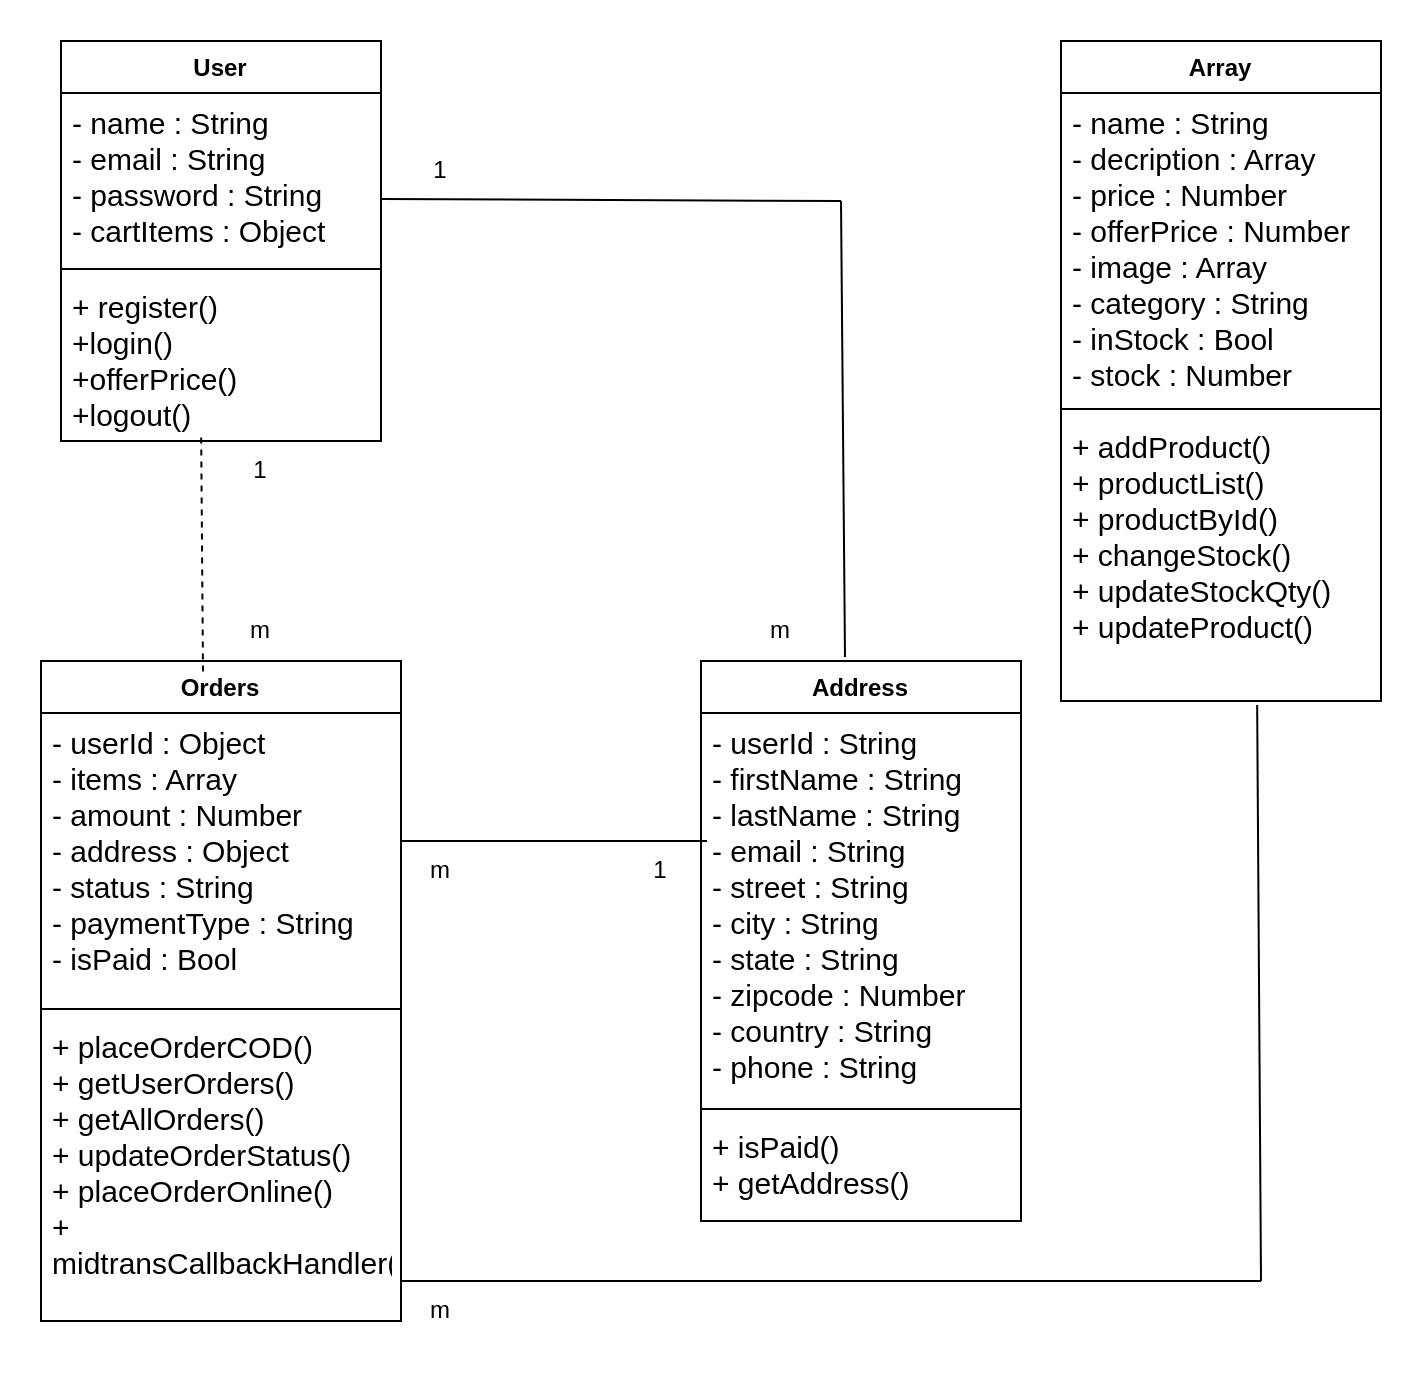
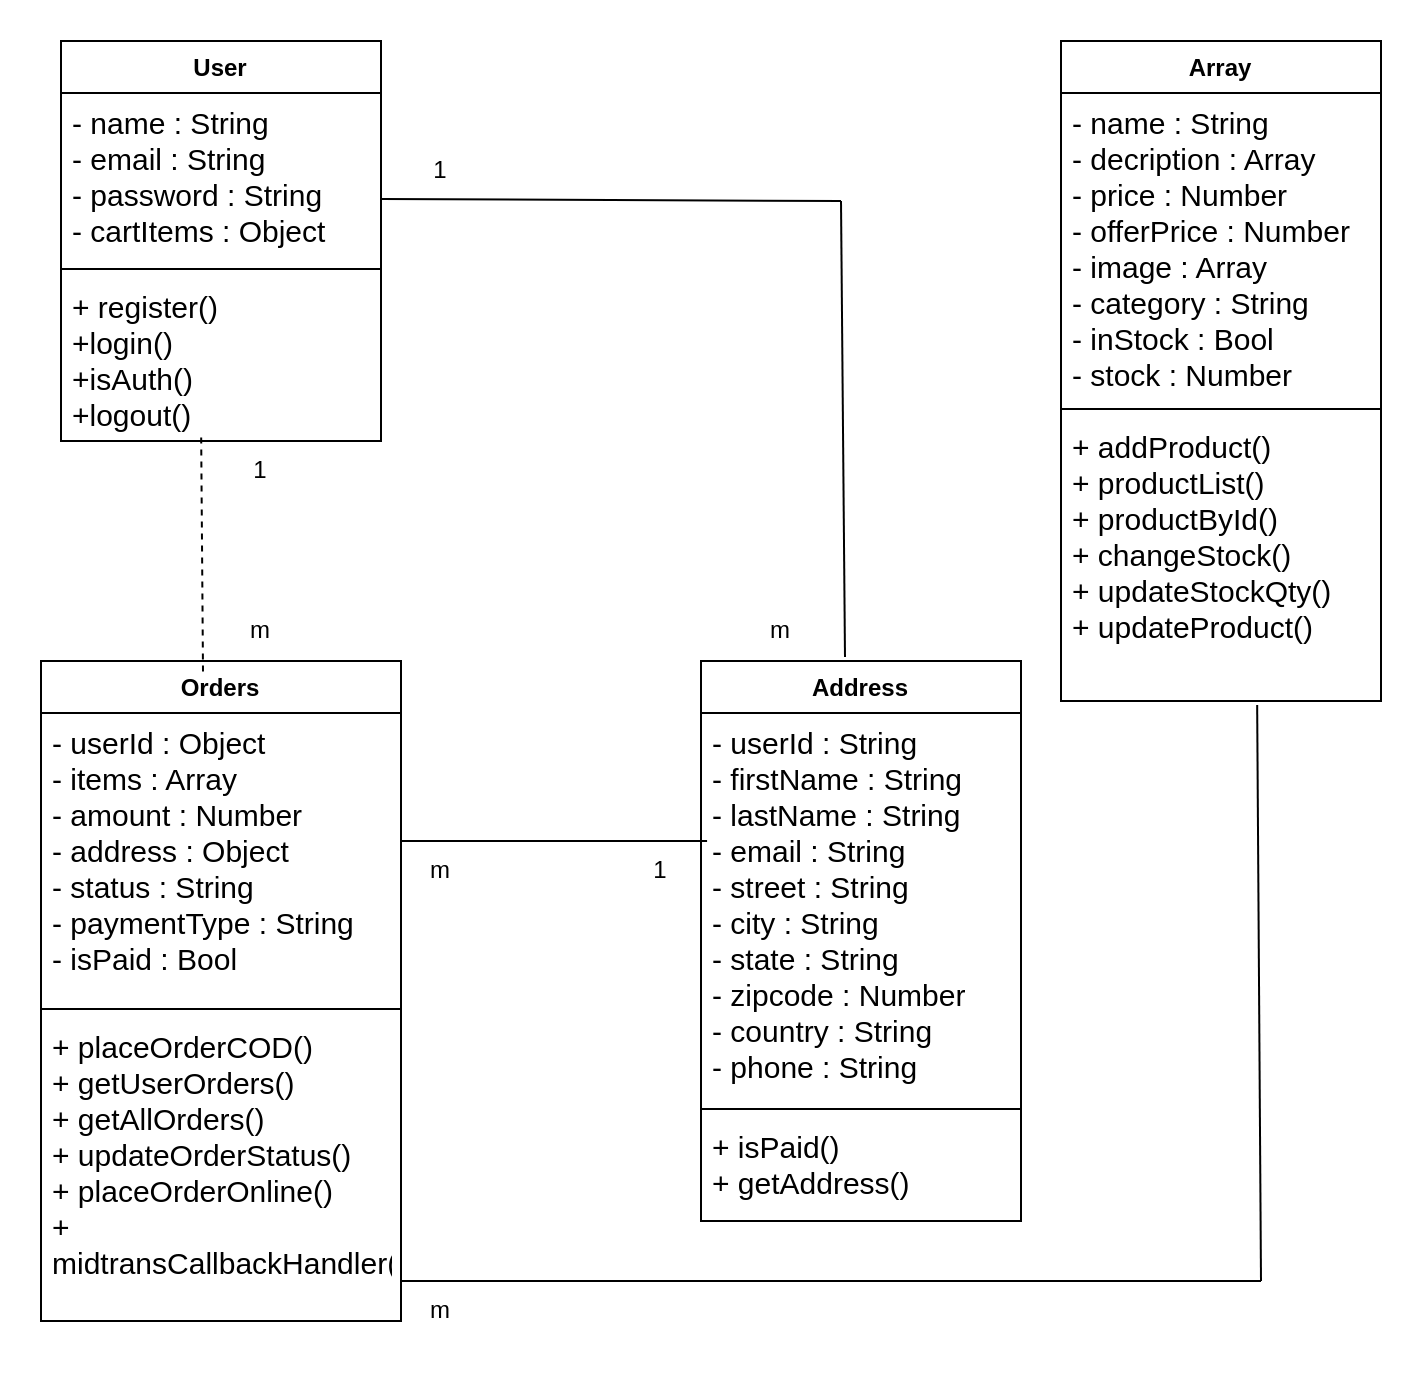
  <mxCell id="0" />
  <mxCell id="1" parent="0" />
  <mxCell id="2" value="User" style="swimlane;fontStyle=1;align=center;verticalAlign=top;childLayout=stackLayout;horizontal=1;startSize=26;horizontalStack=0;resizeParent=1;resizeParentMax=0;resizeLast=0;collapsible=1;marginBottom=0;whiteSpace=wrap;html=1;" parent="1" vertex="1"><mxGeometry x="30" y="20" width="160" height="200" as="geometry" /></mxCell>
  <mxCell id="3" value="&lt;font style=&quot;font-size: 15px;&quot;&gt;- name : String&lt;/font&gt;&lt;div&gt;&lt;font style=&quot;font-size: 15px;&quot;&gt;- email : String&lt;/font&gt;&lt;/div&gt;&lt;div&gt;&lt;font style=&quot;font-size: 15px;&quot;&gt;- password : String&lt;/font&gt;&lt;/div&gt;&lt;div&gt;&lt;font style=&quot;font-size: 15px;&quot;&gt;- cartItems : Object&lt;/font&gt;&lt;/div&gt;" style="text;strokeColor=none;fillColor=none;align=left;verticalAlign=top;spacingLeft=4;spacingRight=4;overflow=hidden;rotatable=0;points=[[0,0.5],[1,0.5]];portConstraint=eastwest;whiteSpace=wrap;html=1;" parent="2" vertex="1"><mxGeometry y="26" width="160" height="84" as="geometry" /></mxCell>
  <mxCell id="4" value="" style="line;strokeWidth=1;fillColor=none;align=left;verticalAlign=middle;spacingTop=-1;spacingLeft=3;spacingRight=3;rotatable=0;labelPosition=right;points=[];portConstraint=eastwest;strokeColor=inherit;" parent="2" vertex="1"><mxGeometry y="110" width="160" height="8" as="geometry" /></mxCell>
- <mxCell id="5" value="&lt;font style=&quot;font-size: 15px;&quot;&gt;+ register()&lt;/font&gt;&lt;div&gt;&lt;font style=&quot;font-size: 15px;&quot;&gt;+login()&lt;/font&gt;&lt;/div&gt;&lt;div&gt;&lt;font style=&quot;font-size: 15px;&quot;&gt;+offerPrice()&lt;/font&gt;&lt;/div&gt;&lt;div&gt;&lt;font style=&quot;font-size: 15px;&quot;&gt;+logout()&lt;/font&gt;&lt;/div&gt;" style="text;strokeColor=none;fillColor=none;align=left;verticalAlign=top;spacingLeft=4;spacingRight=4;overflow=hidden;rotatable=0;points=[[0,0.5],[1,0.5]];portConstraint=eastwest;whiteSpace=wrap;html=1;" parent="2" vertex="1"><mxGeometry y="118" width="160" height="82" as="geometry" /></mxCell>
+ <mxCell id="5" value="&lt;font style=&quot;font-size: 15px;&quot;&gt;+ register()&lt;/font&gt;&lt;div&gt;&lt;font style=&quot;font-size: 15px;&quot;&gt;+login()&lt;/font&gt;&lt;/div&gt;&lt;div&gt;&lt;font style=&quot;font-size: 15px;&quot;&gt;+isAuth()&lt;/font&gt;&lt;/div&gt;&lt;div&gt;&lt;font style=&quot;font-size: 15px;&quot;&gt;+logout()&lt;/font&gt;&lt;/div&gt;" style="text;strokeColor=none;fillColor=none;align=left;verticalAlign=top;spacingLeft=4;spacingRight=4;overflow=hidden;rotatable=0;points=[[0,0.5],[1,0.5]];portConstraint=eastwest;whiteSpace=wrap;html=1;" parent="2" vertex="1"><mxGeometry y="118" width="160" height="82" as="geometry" /></mxCell>
  <mxCell id="6" value="Array" style="swimlane;fontStyle=1;align=center;verticalAlign=top;childLayout=stackLayout;horizontal=1;startSize=26;horizontalStack=0;resizeParent=1;resizeParentMax=0;resizeLast=0;collapsible=1;marginBottom=0;whiteSpace=wrap;html=1;" parent="1" vertex="1"><mxGeometry x="530" y="20" width="160" height="330" as="geometry" /></mxCell>
  <mxCell id="7" value="&lt;font style=&quot;font-size: 15px;&quot;&gt;- name : String&lt;br&gt;- decription : Array&lt;/font&gt;&lt;div&gt;&lt;font style=&quot;font-size: 15px;&quot;&gt;- price : Number&lt;/font&gt;&lt;/div&gt;&lt;div&gt;&lt;font style=&quot;font-size: 15px;&quot;&gt;- offerPrice : Number&lt;/font&gt;&lt;/div&gt;&lt;div&gt;&lt;font style=&quot;font-size: 15px;&quot;&gt;- image : Array&lt;br&gt;- category : String&lt;br&gt;- inStock : Bool&lt;/font&gt;&lt;/div&gt;&lt;div&gt;&lt;font style=&quot;font-size: 15px;&quot;&gt;- stock : Number&lt;/font&gt;&lt;/div&gt;" style="text;strokeColor=none;fillColor=none;align=left;verticalAlign=top;spacingLeft=4;spacingRight=4;overflow=hidden;rotatable=0;points=[[0,0.5],[1,0.5]];portConstraint=eastwest;whiteSpace=wrap;html=1;" parent="6" vertex="1"><mxGeometry y="26" width="160" height="154" as="geometry" /></mxCell>
  <mxCell id="8" value="" style="line;strokeWidth=1;fillColor=none;align=left;verticalAlign=middle;spacingTop=-1;spacingLeft=3;spacingRight=3;rotatable=0;labelPosition=right;points=[];portConstraint=eastwest;strokeColor=inherit;" parent="6" vertex="1"><mxGeometry y="180" width="160" height="8" as="geometry" /></mxCell>
  <mxCell id="9" value="&lt;font style=&quot;font-size: 15px;&quot;&gt;+ addProduct()&lt;br&gt;+ productList()&lt;br&gt;+ productById()&lt;br&gt;+ changeStock()&lt;br&gt;+ updateStockQty()&lt;br&gt;+ updateProduct()&lt;/font&gt;" style="text;strokeColor=none;fillColor=none;align=left;verticalAlign=top;spacingLeft=4;spacingRight=4;overflow=hidden;rotatable=0;points=[[0,0.5],[1,0.5]];portConstraint=eastwest;whiteSpace=wrap;html=1;" parent="6" vertex="1"><mxGeometry y="188" width="160" height="142" as="geometry" /></mxCell>
  <mxCell id="10" value="Orders" style="swimlane;fontStyle=1;align=center;verticalAlign=top;childLayout=stackLayout;horizontal=1;startSize=26;horizontalStack=0;resizeParent=1;resizeParentMax=0;resizeLast=0;collapsible=1;marginBottom=0;whiteSpace=wrap;html=1;" parent="1" vertex="1"><mxGeometry x="20" y="330" width="180" height="330" as="geometry" /></mxCell>
  <mxCell id="11" value="&lt;font style=&quot;font-size: 15px;&quot;&gt;- userId : Object&lt;br&gt;- items : Array&lt;br&gt;- amount : Number&lt;br&gt;- address : Object&lt;br&gt;- status : String&lt;br&gt;- paymentType : String&lt;br&gt;- isPaid : Bool&lt;/font&gt;" style="text;strokeColor=none;fillColor=none;align=left;verticalAlign=top;spacingLeft=4;spacingRight=4;overflow=hidden;rotatable=0;points=[[0,0.5],[1,0.5]];portConstraint=eastwest;whiteSpace=wrap;html=1;" parent="10" vertex="1"><mxGeometry y="26" width="180" height="144" as="geometry" /></mxCell>
  <mxCell id="12" value="" style="line;strokeWidth=1;fillColor=none;align=left;verticalAlign=middle;spacingTop=-1;spacingLeft=3;spacingRight=3;rotatable=0;labelPosition=right;points=[];portConstraint=eastwest;strokeColor=inherit;" parent="10" vertex="1"><mxGeometry y="170" width="180" height="8" as="geometry" /></mxCell>
  <mxCell id="13" value="&lt;font style=&quot;font-size: 15px;&quot;&gt;+ placeOrderCOD()&lt;br&gt;+ getUserOrders()&lt;br&gt;+ getAllOrders()&lt;/font&gt;&lt;div&gt;&lt;span style=&quot;font-size: 15px;&quot;&gt;+ updateOrderStatus()&lt;br&gt;+ placeOrderOnline()&lt;br&gt;+ midtransCallbackHandler()&lt;br&gt;&lt;/span&gt;&lt;div&gt;&lt;font style=&quot;font-size: 15px;&quot;&gt;&lt;br&gt;&lt;/font&gt;&lt;/div&gt;&lt;/div&gt;" style="text;strokeColor=none;fillColor=none;align=left;verticalAlign=top;spacingLeft=4;spacingRight=4;overflow=hidden;rotatable=0;points=[[0,0.5],[1,0.5]];portConstraint=eastwest;whiteSpace=wrap;html=1;" parent="10" vertex="1"><mxGeometry y="178" width="180" height="152" as="geometry" /></mxCell>
  <mxCell id="14" value="Address" style="swimlane;fontStyle=1;align=center;verticalAlign=top;childLayout=stackLayout;horizontal=1;startSize=26;horizontalStack=0;resizeParent=1;resizeParentMax=0;resizeLast=0;collapsible=1;marginBottom=0;whiteSpace=wrap;html=1;" parent="1" vertex="1"><mxGeometry x="350" y="330" width="160" height="280" as="geometry" /></mxCell>
  <mxCell id="15" value="&lt;font style=&quot;font-size: 15px;&quot;&gt;- userId : String&lt;br&gt;- firstName : String&lt;br&gt;- lastName : String&lt;br&gt;- email : String&lt;br&gt;- street : String&lt;br&gt;- city : String&lt;br&gt;- state : String&lt;br&gt;- zipcode : Number&lt;/font&gt;&lt;div&gt;&lt;font style=&quot;font-size: 15px;&quot;&gt;- country : String&lt;br&gt;- phone : String&lt;br&gt;&lt;/font&gt;&lt;br&gt;&lt;/div&gt;" style="text;strokeColor=none;fillColor=none;align=left;verticalAlign=top;spacingLeft=4;spacingRight=4;overflow=hidden;rotatable=0;points=[[0,0.5],[1,0.5]];portConstraint=eastwest;whiteSpace=wrap;html=1;" parent="14" vertex="1"><mxGeometry y="26" width="160" height="194" as="geometry" /></mxCell>
  <mxCell id="16" value="" style="line;strokeWidth=1;fillColor=none;align=left;verticalAlign=middle;spacingTop=-1;spacingLeft=3;spacingRight=3;rotatable=0;labelPosition=right;points=[];portConstraint=eastwest;strokeColor=inherit;" parent="14" vertex="1"><mxGeometry y="220" width="160" height="8" as="geometry" /></mxCell>
  <mxCell id="17" value="&lt;font style=&quot;font-size: 15px;&quot;&gt;+ isPaid()&lt;br&gt;+ getAddress()&lt;/font&gt;" style="text;strokeColor=none;fillColor=none;align=left;verticalAlign=top;spacingLeft=4;spacingRight=4;overflow=hidden;rotatable=0;points=[[0,0.5],[1,0.5]];portConstraint=eastwest;whiteSpace=wrap;html=1;" parent="14" vertex="1"><mxGeometry y="228" width="160" height="52" as="geometry" /></mxCell>
  <mxCell id="18" value="" style="endArrow=none;html=1;rounded=0;" parent="1" edge="1"><mxGeometry width="50" height="50" relative="1" as="geometry"><mxPoint x="200" y="640" as="sourcePoint" /><mxPoint x="630" y="640" as="targetPoint" /></mxGeometry></mxCell>
  <mxCell id="19" value="" style="endArrow=none;html=1;rounded=0;exitX=1;exitY=0.631;exitDx=0;exitDy=0;exitPerimeter=0;" parent="1" source="3" edge="1"><mxGeometry width="50" height="50" relative="1" as="geometry"><mxPoint x="340" y="410" as="sourcePoint" /><mxPoint x="420" y="100" as="targetPoint" /></mxGeometry></mxCell>
  <mxCell id="20" value="" style="endArrow=none;html=1;rounded=0;" parent="1" edge="1"><mxGeometry width="50" height="50" relative="1" as="geometry"><mxPoint x="422" y="328" as="sourcePoint" /><mxPoint x="420" y="100" as="targetPoint" /></mxGeometry></mxCell>
  <mxCell id="21" value="1" style="text;html=1;align=center;verticalAlign=middle;whiteSpace=wrap;rounded=0;" parent="1" vertex="1"><mxGeometry x="190" y="70" width="60" height="30" as="geometry" /></mxCell>
  <mxCell id="22" value="m" style="text;html=1;align=center;verticalAlign=middle;whiteSpace=wrap;rounded=0;" parent="1" vertex="1"><mxGeometry x="360" y="300" width="60" height="30" as="geometry" /></mxCell>
  <mxCell id="23" value="" style="endArrow=none;html=1;rounded=0;entryX=0.438;entryY=0.963;entryDx=0;entryDy=0;entryPerimeter=0;exitX=0.45;exitY=0.016;exitDx=0;exitDy=0;exitPerimeter=0;dashed=1;" parent="1" source="10" target="5" edge="1"><mxGeometry width="50" height="50" relative="1" as="geometry"><mxPoint x="340" y="410" as="sourcePoint" /><mxPoint x="390" y="360" as="targetPoint" /></mxGeometry></mxCell>
  <mxCell id="24" value="1" style="text;html=1;align=center;verticalAlign=middle;whiteSpace=wrap;rounded=0;" parent="1" vertex="1"><mxGeometry x="100" y="220" width="60" height="30" as="geometry" /></mxCell>
  <mxCell id="25" value="m" style="text;html=1;align=center;verticalAlign=middle;whiteSpace=wrap;rounded=0;" parent="1" vertex="1"><mxGeometry x="100" y="300" width="60" height="30" as="geometry" /></mxCell>
  <mxCell id="26" value="" style="endArrow=none;html=1;rounded=0;exitX=0.167;exitY=0.001;exitDx=0;exitDy=0;exitPerimeter=0;entryX=0.019;entryY=0.33;entryDx=0;entryDy=0;entryPerimeter=0;" parent="1" source="27" target="15" edge="1"><mxGeometry width="50" height="50" relative="1" as="geometry"><mxPoint x="340" y="410" as="sourcePoint" /><mxPoint x="390" y="360" as="targetPoint" /></mxGeometry></mxCell>
  <mxCell id="27" value="m" style="text;html=1;align=center;verticalAlign=middle;whiteSpace=wrap;rounded=0;" parent="1" vertex="1"><mxGeometry x="190" y="420" width="60" height="30" as="geometry" /></mxCell>
  <mxCell id="28" value="1" style="text;html=1;align=center;verticalAlign=middle;whiteSpace=wrap;rounded=0;" parent="1" vertex="1"><mxGeometry x="300" y="420" width="60" height="30" as="geometry" /></mxCell>
  <mxCell id="29" value="m" style="text;html=1;align=center;verticalAlign=middle;whiteSpace=wrap;rounded=0;" parent="1" vertex="1"><mxGeometry x="190" y="640" width="60" height="30" as="geometry" /></mxCell>
  <mxCell id="30" value="" style="endArrow=none;html=1;rounded=0;entryX=0.613;entryY=1.014;entryDx=0;entryDy=0;entryPerimeter=0;" edge="1" parent="1" target="9"><mxGeometry width="50" height="50" relative="1" as="geometry"><mxPoint x="630" y="640" as="sourcePoint" /><mxPoint x="680" y="590" as="targetPoint" /></mxGeometry></mxCell>
